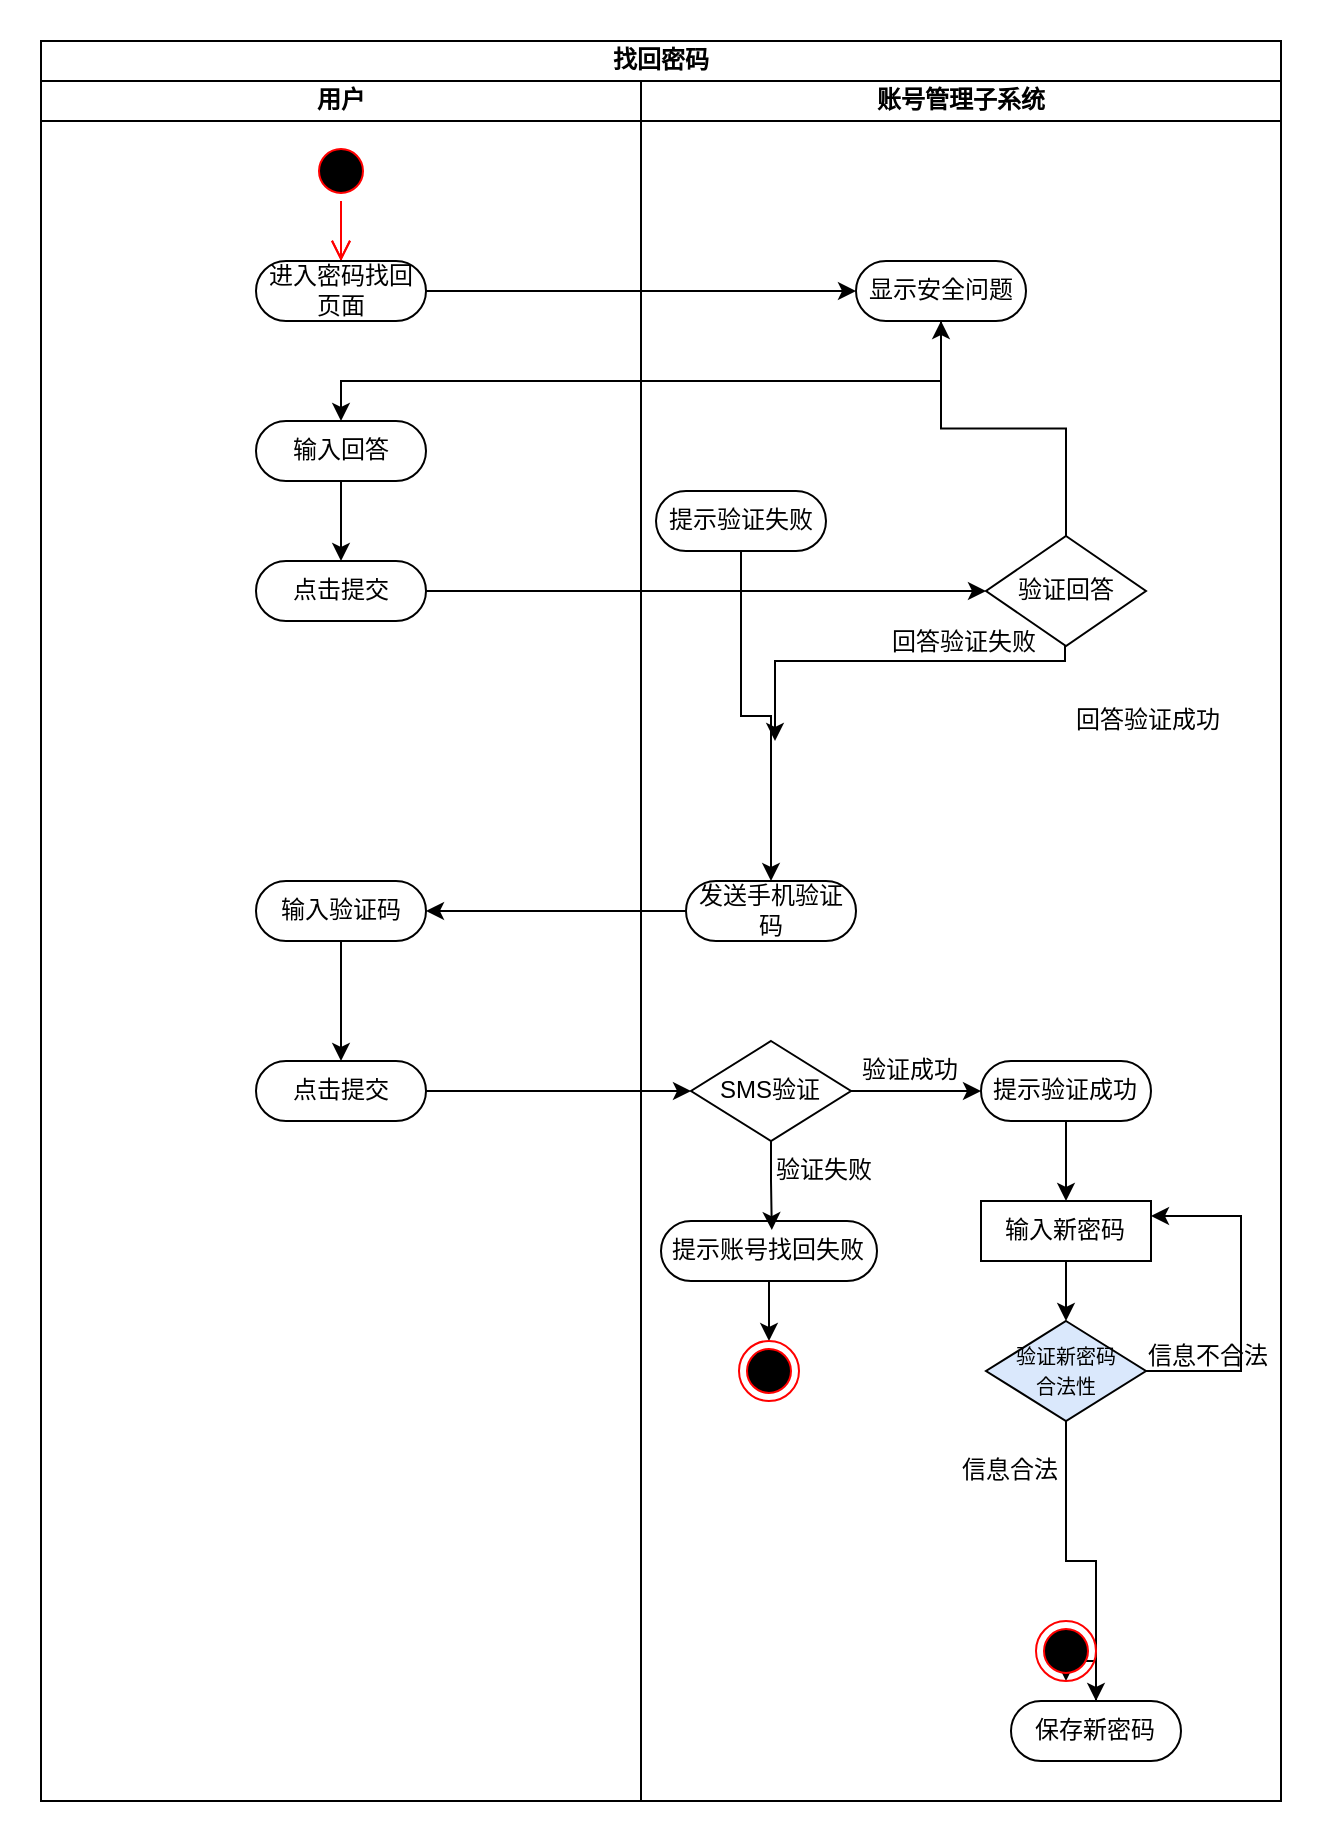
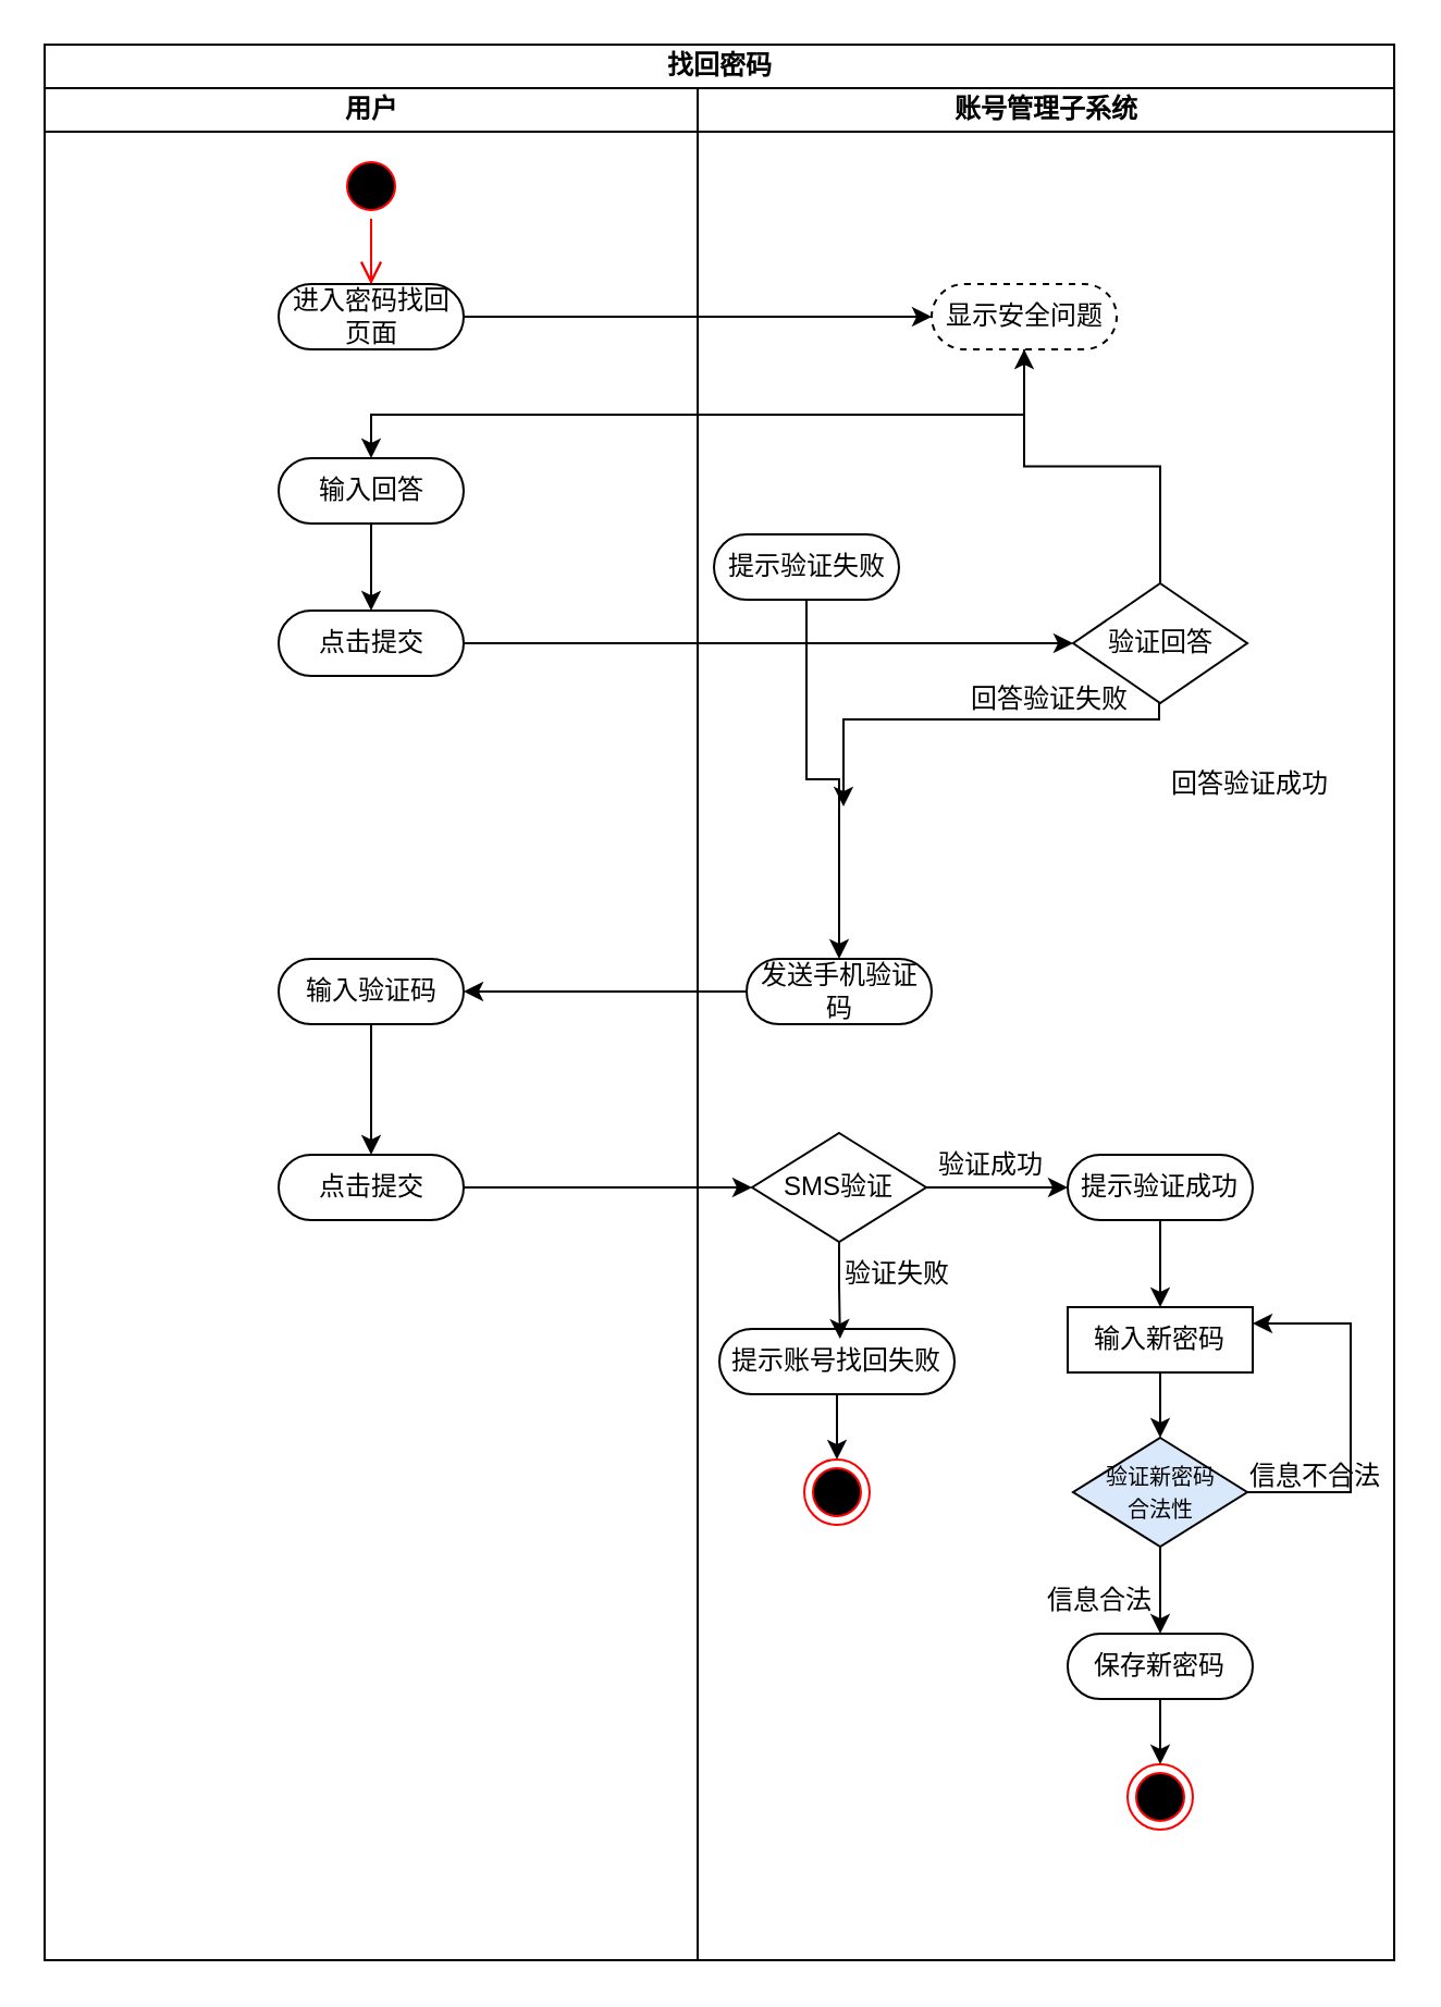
  <mxCell id="0" />
  <mxCell id="1" parent="0" />
  <mxCell id="2" value="找回密码" style="swimlane;childLayout=stackLayout;resizeParent=1;resizeParentMax=0;startSize=20;html=1;" parent="1" vertex="1"><mxGeometry x="20" y="20" width="620" height="880" as="geometry" /></mxCell>
  <mxCell id="3" value="用户" style="swimlane;startSize=20;html=1;" parent="2" vertex="1"><mxGeometry y="20" width="300" height="860" as="geometry" /></mxCell>
  <mxCell id="4" value="" style="ellipse;html=1;shape=startState;fillColor=#000000;strokeColor=#ff0000;" parent="3" vertex="1"><mxGeometry x="135.0" y="30" width="30" height="30" as="geometry" /></mxCell>
  <mxCell id="5" value="" style="edgeStyle=orthogonalEdgeStyle;html=1;verticalAlign=bottom;endArrow=open;endSize=8;strokeColor=#ff0000;rounded=0;" parent="3" source="7" edge="1"><mxGeometry relative="1" as="geometry"><mxPoint x="150.0" y="90" as="targetPoint" /></mxGeometry></mxCell>
  <mxCell id="6" value="" style="edgeStyle=orthogonalEdgeStyle;html=1;verticalAlign=bottom;endArrow=open;endSize=8;strokeColor=#ff0000;rounded=0;" parent="3" source="4" target="7" edge="1"><mxGeometry relative="1" as="geometry"><mxPoint x="280" y="230" as="targetPoint" /><mxPoint x="280.0" y="200" as="sourcePoint" /></mxGeometry></mxCell>
  <mxCell id="7" value="进入密码找回页面" style="rounded=1;whiteSpace=wrap;html=1;shadow=0;comic=0;labelBackgroundColor=none;strokeWidth=1;fontFamily=Verdana;fontSize=12;align=center;arcSize=50;" parent="3" vertex="1"><mxGeometry x="107.5" y="90" width="85" height="30" as="geometry" /></mxCell>
  <mxCell id="8" style="edgeStyle=orthogonalEdgeStyle;rounded=0;orthogonalLoop=1;jettySize=auto;html=1;" parent="3" source="9" target="10" edge="1"><mxGeometry relative="1" as="geometry" /></mxCell>
  <mxCell id="9" value="输入回答" style="rounded=1;whiteSpace=wrap;html=1;shadow=0;comic=0;labelBackgroundColor=none;strokeWidth=1;fontFamily=Verdana;fontSize=12;align=center;arcSize=50;" parent="3" vertex="1"><mxGeometry x="107.5" y="170" width="85" height="30" as="geometry" /></mxCell>
  <mxCell id="10" value="点击提交" style="rounded=1;whiteSpace=wrap;html=1;shadow=0;comic=0;labelBackgroundColor=none;strokeWidth=1;fontFamily=Verdana;fontSize=12;align=center;arcSize=50;" parent="3" vertex="1"><mxGeometry x="107.5" y="240" width="85" height="30" as="geometry" /></mxCell>
  <mxCell id="11" style="edgeStyle=orthogonalEdgeStyle;rounded=0;orthogonalLoop=1;jettySize=auto;html=1;entryX=0.5;entryY=0;entryDx=0;entryDy=0;" parent="3" source="12" target="13" edge="1"><mxGeometry relative="1" as="geometry" /></mxCell>
  <mxCell id="12" value="输入验证码" style="rounded=1;whiteSpace=wrap;html=1;shadow=0;comic=0;labelBackgroundColor=none;strokeWidth=1;fontFamily=Verdana;fontSize=12;align=center;arcSize=50;" parent="3" vertex="1"><mxGeometry x="107.5" y="400" width="85" height="30" as="geometry" /></mxCell>
  <mxCell id="13" value="点击提交" style="rounded=1;whiteSpace=wrap;html=1;shadow=0;comic=0;labelBackgroundColor=none;strokeWidth=1;fontFamily=Verdana;fontSize=12;align=center;arcSize=50;" parent="3" vertex="1"><mxGeometry x="107.5" y="490" width="85" height="30" as="geometry" /></mxCell>
  <mxCell id="14" style="edgeStyle=orthogonalEdgeStyle;rounded=0;orthogonalLoop=1;jettySize=auto;html=1;" parent="2" source="7" target="20" edge="1"><mxGeometry relative="1" as="geometry" /></mxCell>
  <mxCell id="15" style="edgeStyle=orthogonalEdgeStyle;rounded=0;orthogonalLoop=1;jettySize=auto;html=1;entryX=0.5;entryY=0;entryDx=0;entryDy=0;" parent="2" source="20" target="9" edge="1"><mxGeometry relative="1" as="geometry"><Array as="points"><mxPoint x="450" y="170" /><mxPoint x="150" y="170" /></Array></mxGeometry></mxCell>
  <mxCell id="16" style="edgeStyle=orthogonalEdgeStyle;rounded=0;orthogonalLoop=1;jettySize=auto;html=1;entryX=0;entryY=0.5;entryDx=0;entryDy=0;" parent="2" source="10" target="23" edge="1"><mxGeometry relative="1" as="geometry" /></mxCell>
  <mxCell id="17" style="edgeStyle=orthogonalEdgeStyle;rounded=0;orthogonalLoop=1;jettySize=auto;html=1;" parent="2" source="43" target="12" edge="1"><mxGeometry relative="1" as="geometry" /></mxCell>
  <mxCell id="18" style="edgeStyle=orthogonalEdgeStyle;rounded=0;orthogonalLoop=1;jettySize=auto;html=1;entryX=0;entryY=0.5;entryDx=0;entryDy=0;" parent="2" source="13" target="41" edge="1"><mxGeometry relative="1" as="geometry" /></mxCell>
  <mxCell id="19" value="账号管理子系统" style="swimlane;startSize=20;html=1;" parent="2" vertex="1"><mxGeometry x="300" y="20" width="320" height="860" as="geometry" /></mxCell>
- <mxCell id="20" value="显示安全问题" style="rounded=1;whiteSpace=wrap;html=1;shadow=0;comic=0;labelBackgroundColor=none;strokeWidth=1;fontFamily=Verdana;fontSize=12;align=center;arcSize=50;" parent="19" vertex="1"><mxGeometry x="107.5" y="90" width="85" height="30" as="geometry" /></mxCell>
+ <mxCell id="20" value="显示安全问题" style="rounded=1;whiteSpace=wrap;html=1;shadow=0;comic=0;labelBackgroundColor=none;strokeWidth=1;fontFamily=Verdana;fontSize=12;align=center;arcSize=50;dashed=1;" parent="19" vertex="1"><mxGeometry x="107.5" y="90" width="85" height="30" as="geometry" /></mxCell>
  <mxCell id="21" style="edgeStyle=orthogonalEdgeStyle;rounded=0;orthogonalLoop=1;jettySize=auto;html=1;" parent="19" source="23" target="20" edge="1"><mxGeometry relative="1" as="geometry" /></mxCell>
  <mxCell id="22" style="edgeStyle=orthogonalEdgeStyle;rounded=0;orthogonalLoop=1;jettySize=auto;html=1;entryX=0.5;entryY=0;entryDx=0;entryDy=0;" parent="19" edge="1"><mxGeometry relative="1" as="geometry"><mxPoint x="212.0" y="280.781" as="sourcePoint" /><mxPoint x="67.0" y="330" as="targetPoint" /><Array as="points"><mxPoint x="212" y="290" /><mxPoint x="67" y="290" /></Array></mxGeometry></mxCell>
  <mxCell id="23" value="验证回答" style="rhombus;whiteSpace=wrap;html=1;" parent="19" vertex="1"><mxGeometry x="172.5" y="227.5" width="80" height="55" as="geometry" /></mxCell>
  <mxCell id="24" style="edgeStyle=orthogonalEdgeStyle;rounded=0;orthogonalLoop=1;jettySize=auto;html=1;" parent="19" source="25" target="28" edge="1"><mxGeometry relative="1" as="geometry" /></mxCell>
  <mxCell id="25" value="提示验证成功" style="rounded=1;whiteSpace=wrap;html=1;shadow=0;comic=0;labelBackgroundColor=none;strokeWidth=1;fontFamily=Verdana;fontSize=12;align=center;arcSize=50;" parent="19" vertex="1"><mxGeometry x="170.0" y="490" width="85" height="30" as="geometry" /></mxCell>
  <mxCell id="26" value="回答验证成功" style="text;html=1;strokeColor=none;fillColor=none;align=center;verticalAlign=middle;whiteSpace=wrap;rounded=0;" parent="19" vertex="1"><mxGeometry x="214" y="305" width="80" height="30" as="geometry" /></mxCell>
  <mxCell id="27" style="edgeStyle=orthogonalEdgeStyle;rounded=0;orthogonalLoop=1;jettySize=auto;html=1;" parent="19" source="28" target="31" edge="1"><mxGeometry relative="1" as="geometry" /></mxCell>
  <mxCell id="28" value="输入新密码" style="whiteSpace=wrap;html=1;shadow=0;comic=0;labelBackgroundColor=none;strokeWidth=1;fontFamily=Verdana;fontSize=12;align=center;arcSize=50;rounded=0;" parent="19" vertex="1"><mxGeometry x="170.0" y="560" width="85" height="30" as="geometry" /></mxCell>
  <mxCell id="29" style="edgeStyle=orthogonalEdgeStyle;rounded=0;orthogonalLoop=1;jettySize=auto;html=1;entryX=1;entryY=0.25;entryDx=0;entryDy=0;" parent="19" source="31" target="28" edge="1"><mxGeometry relative="1" as="geometry"><Array as="points"><mxPoint x="300" y="645" /><mxPoint x="300" y="568" /></Array></mxGeometry></mxCell>
  <mxCell id="30" style="edgeStyle=orthogonalEdgeStyle;rounded=0;orthogonalLoop=1;jettySize=auto;html=1;" parent="19" source="31" target="34" edge="1"><mxGeometry relative="1" as="geometry" /></mxCell>
  <mxCell id="31" value="&lt;font style=&quot;font-size: 10px;&quot;&gt;验证新密码&lt;br&gt;合法性&lt;/font&gt;" style="rhombus;whiteSpace=wrap;html=1;fillColor=#dae8fc;" parent="19" vertex="1"><mxGeometry x="172.5" y="620" width="80" height="50" as="geometry" /></mxCell>
  <mxCell id="32" value="信息不合法" style="text;html=1;strokeColor=none;fillColor=none;align=center;verticalAlign=middle;whiteSpace=wrap;rounded=0;" parent="19" vertex="1"><mxGeometry x="249.0" y="623" width="70" height="30" as="geometry" /></mxCell>
  <mxCell id="33" style="edgeStyle=orthogonalEdgeStyle;rounded=0;orthogonalLoop=1;jettySize=auto;html=1;" parent="19" source="34" target="36" edge="1"><mxGeometry relative="1" as="geometry" /></mxCell>
- <mxCell id="34" value="保存新密码" style="rounded=1;whiteSpace=wrap;html=1;shadow=0;comic=0;labelBackgroundColor=none;strokeWidth=1;fontFamily=Verdana;fontSize=12;align=center;arcSize=50;" parent="19" vertex="1"><mxGeometry x="185" y="810" width="85" height="30" as="geometry" /></mxCell>
+ <mxCell id="34" value="保存新密码" style="rounded=1;whiteSpace=wrap;html=1;shadow=0;comic=0;labelBackgroundColor=none;strokeWidth=1;fontFamily=Verdana;fontSize=12;align=center;arcSize=50;" parent="19" vertex="1"><mxGeometry x="170.0" y="710" width="85" height="30" as="geometry" /></mxCell>
  <mxCell id="35" value="信息合法" style="text;html=1;strokeColor=none;fillColor=none;align=center;verticalAlign=middle;whiteSpace=wrap;rounded=0;" parent="19" vertex="1"><mxGeometry x="155.0" y="680" width="60" height="30" as="geometry" /></mxCell>
  <mxCell id="36" value="" style="ellipse;html=1;shape=endState;fillColor=#000000;strokeColor=#ff0000;" parent="19" vertex="1"><mxGeometry x="197.5" y="770" width="30" height="30" as="geometry" /></mxCell>
  <mxCell id="37" style="edgeStyle=orthogonalEdgeStyle;rounded=0;orthogonalLoop=1;jettySize=auto;html=1;exitX=0.5;exitY=1;exitDx=0;exitDy=0;entryX=0.5;entryY=0;entryDx=0;entryDy=0;" parent="19" source="38" target="43" edge="1"><mxGeometry relative="1" as="geometry" /></mxCell>
  <mxCell id="38" value="提示验证失败" style="rounded=1;whiteSpace=wrap;html=1;shadow=0;comic=0;labelBackgroundColor=none;strokeWidth=1;fontFamily=Verdana;fontSize=12;align=center;arcSize=50;" parent="19" vertex="1"><mxGeometry x="7.5" y="205" width="85" height="30" as="geometry" /></mxCell>
  <mxCell id="39" value="回答验证失败" style="text;html=1;strokeColor=none;fillColor=none;align=center;verticalAlign=middle;whiteSpace=wrap;rounded=0;" parent="19" vertex="1"><mxGeometry x="121.5" y="266" width="80" height="30" as="geometry" /></mxCell>
  <mxCell id="40" style="edgeStyle=orthogonalEdgeStyle;rounded=0;orthogonalLoop=1;jettySize=auto;html=1;entryX=0;entryY=0.5;entryDx=0;entryDy=0;" parent="19" source="41" target="25" edge="1"><mxGeometry relative="1" as="geometry" /></mxCell>
  <mxCell id="41" value="SMS验证" style="rhombus;whiteSpace=wrap;html=1;" parent="19" vertex="1"><mxGeometry x="25" y="480" width="80" height="50" as="geometry" /></mxCell>
  <mxCell id="42" value="验证成功" style="text;html=1;strokeColor=none;fillColor=none;align=center;verticalAlign=middle;whiteSpace=wrap;rounded=0;" parent="19" vertex="1"><mxGeometry x="105.0" y="480" width="60" height="30" as="geometry" /></mxCell>
  <mxCell id="43" value="发送手机验证码" style="rounded=1;whiteSpace=wrap;html=1;shadow=0;comic=0;labelBackgroundColor=none;strokeWidth=1;fontFamily=Verdana;fontSize=12;align=center;arcSize=50;" parent="19" vertex="1"><mxGeometry x="22.5" y="400" width="85" height="30" as="geometry" /></mxCell>
  <mxCell id="44" value="提示账号找回失败" style="rounded=1;whiteSpace=wrap;html=1;shadow=0;comic=0;labelBackgroundColor=none;strokeWidth=1;fontFamily=Verdana;fontSize=12;align=center;arcSize=50;" parent="19" vertex="1"><mxGeometry x="10" y="570" width="108" height="30" as="geometry" /></mxCell>
  <mxCell id="45" style="edgeStyle=orthogonalEdgeStyle;rounded=0;orthogonalLoop=1;jettySize=auto;html=1;exitX=0.5;exitY=1;exitDx=0;exitDy=0;entryX=0.513;entryY=0.152;entryDx=0;entryDy=0;entryPerimeter=0;" parent="19" source="41" target="44" edge="1"><mxGeometry relative="1" as="geometry" /></mxCell>
  <mxCell id="46" value="" style="edgeStyle=orthogonalEdgeStyle;rounded=0;orthogonalLoop=1;jettySize=auto;html=1;exitX=0.5;exitY=1;exitDx=0;exitDy=0;" parent="19" source="44" edge="1"><mxGeometry relative="1" as="geometry"><mxPoint x="494.0" y="740" as="sourcePoint" /><mxPoint x="64.0" y="630" as="targetPoint" /></mxGeometry></mxCell>
  <mxCell id="47" value="" style="ellipse;html=1;shape=endState;fillColor=#000000;strokeColor=#ff0000;" parent="19" vertex="1"><mxGeometry x="49.0" y="630" width="30" height="30" as="geometry" /></mxCell>
  <mxCell id="48" value="验证失败" style="text;html=1;strokeColor=none;fillColor=none;align=center;verticalAlign=middle;whiteSpace=wrap;rounded=0;" vertex="1" parent="19"><mxGeometry x="61.5" y="530" width="60" height="30" as="geometry" /></mxCell>
